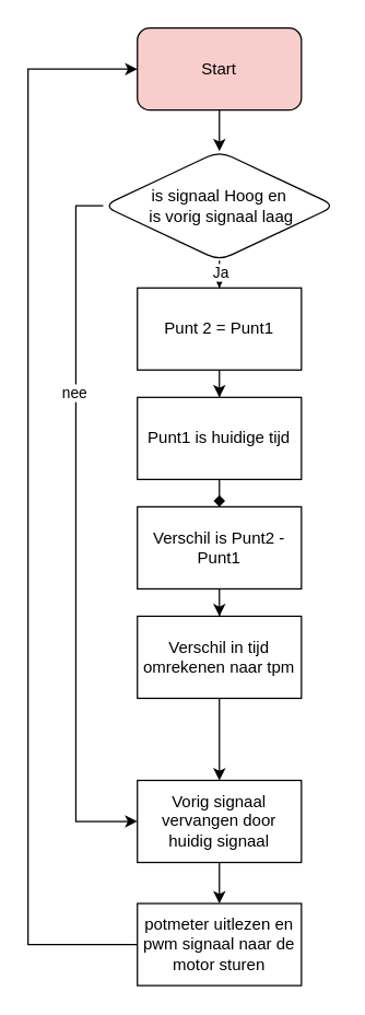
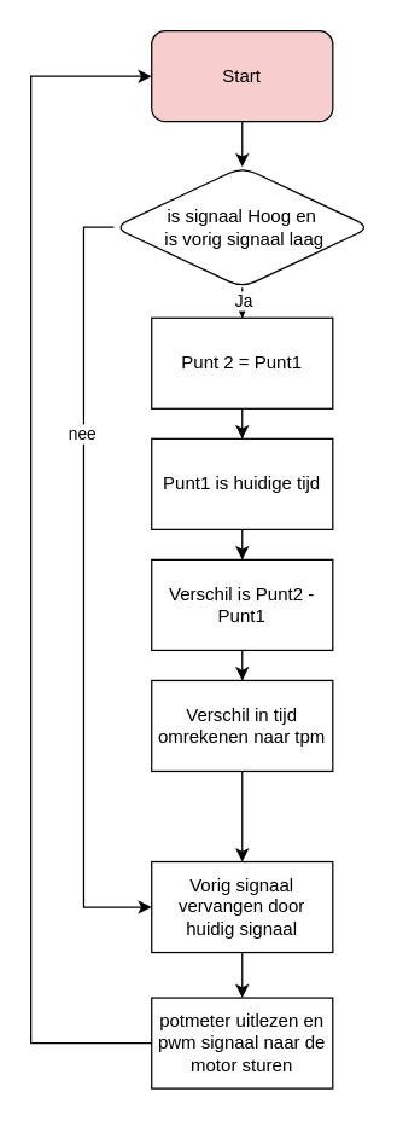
  <mxCell id="0" />
  <mxCell id="1" parent="0" />
  <mxCell id="2" value="" style="edgeStyle=orthogonalEdgeStyle;rounded=0;orthogonalLoop=1;jettySize=auto;html=1;" edge="1" parent="1" source="3" target="8"><mxGeometry relative="1" as="geometry" /></mxCell>
  <mxCell id="3" value="Start" style="rounded=1;whiteSpace=wrap;html=1;fillColor=#f8cecc;" vertex="1" parent="1"><mxGeometry x="100" y="20" width="120" height="60" as="geometry" /></mxCell>
  <mxCell id="4" value="" style="edgeStyle=orthogonalEdgeStyle;rounded=0;orthogonalLoop=1;jettySize=auto;html=1;" edge="1" parent="1" source="8" target="10"><mxGeometry relative="1" as="geometry" /></mxCell>
  <mxCell id="5" value="Ja" style="edgeLabel;html=1;align=center;verticalAlign=middle;resizable=0;points=[];" vertex="1" connectable="0" parent="4"><mxGeometry x="0.6" relative="1" as="geometry"><mxPoint as="offset" /></mxGeometry></mxCell>
  <mxCell id="6" style="edgeStyle=orthogonalEdgeStyle;rounded=0;orthogonalLoop=1;jettySize=auto;html=1;exitX=0;exitY=0.5;exitDx=0;exitDy=0;entryX=0;entryY=0.5;entryDx=0;entryDy=0;" edge="1" parent="1" source="8" target="18"><mxGeometry relative="1" as="geometry"><mxPoint x="50" y="520.667" as="targetPoint" /></mxGeometry></mxCell>
  <mxCell id="7" value="nee" style="edgeLabel;html=1;align=center;verticalAlign=middle;resizable=0;points=[];" vertex="1" connectable="0" parent="6"><mxGeometry x="-0.396" y="-2" relative="1" as="geometry"><mxPoint as="offset" /></mxGeometry></mxCell>
  <mxCell id="8" value="is signaal Hoog en&lt;div&gt;&amp;nbsp;is vorig signaal laag&lt;/div&gt;" style="rhombus;whiteSpace=wrap;html=1;rounded=1;" vertex="1" parent="1"><mxGeometry x="75" y="110" width="170" height="80" as="geometry" /></mxCell>
  <mxCell id="9" value="" style="edgeStyle=orthogonalEdgeStyle;rounded=0;orthogonalLoop=1;jettySize=auto;html=1;" edge="1" parent="1" source="10" target="12"><mxGeometry relative="1" as="geometry" /></mxCell>
  <mxCell id="10" value="Punt 2 = Punt1" style="rounded=0;whiteSpace=wrap;html=1;" vertex="1" parent="1"><mxGeometry x="100" y="210" width="120" height="60" as="geometry" /></mxCell>
- <mxCell id="11" value="" style="edgeStyle=orthogonalEdgeStyle;rounded=0;orthogonalLoop=1;jettySize=auto;html=1;endArrow=diamond;" edge="1" parent="1" source="12" target="14"><mxGeometry relative="1" as="geometry" /></mxCell>
+ <mxCell id="11" value="" style="edgeStyle=orthogonalEdgeStyle;rounded=0;orthogonalLoop=1;jettySize=auto;html=1;" edge="1" parent="1" source="12" target="14"><mxGeometry relative="1" as="geometry" /></mxCell>
  <mxCell id="12" value="Punt1 is huidige tijd" style="rounded=0;whiteSpace=wrap;html=1;" vertex="1" parent="1"><mxGeometry x="100" y="290" width="120" height="60" as="geometry" /></mxCell>
  <mxCell id="13" value="" style="edgeStyle=orthogonalEdgeStyle;rounded=0;orthogonalLoop=1;jettySize=auto;html=1;" edge="1" parent="1" source="14" target="16"><mxGeometry relative="1" as="geometry" /></mxCell>
  <mxCell id="14" value="Verschil is Punt2 - Punt1" style="rounded=0;whiteSpace=wrap;html=1;" vertex="1" parent="1"><mxGeometry x="100" y="370" width="120" height="60" as="geometry" /></mxCell>
  <mxCell id="15" value="" style="edgeStyle=orthogonalEdgeStyle;rounded=0;orthogonalLoop=1;jettySize=auto;html=1;" edge="1" parent="1" source="16" target="18"><mxGeometry relative="1" as="geometry" /></mxCell>
  <mxCell id="16" value="Verschil in tijd omrekenen naar tpm" style="rounded=0;whiteSpace=wrap;html=1;" vertex="1" parent="1"><mxGeometry x="100" y="450" width="120" height="60" as="geometry" /></mxCell>
  <mxCell id="17" value="" style="edgeStyle=orthogonalEdgeStyle;rounded=0;orthogonalLoop=1;jettySize=auto;html=1;" edge="1" parent="1" source="18" target="20"><mxGeometry relative="1" as="geometry" /></mxCell>
  <mxCell id="18" value="Vorig signaal vervangen door huidig signaal" style="whiteSpace=wrap;html=1;rounded=0;" vertex="1" parent="1"><mxGeometry x="100" y="570" width="120" height="60" as="geometry" /></mxCell>
  <mxCell id="19" style="edgeStyle=orthogonalEdgeStyle;rounded=0;orthogonalLoop=1;jettySize=auto;html=1;exitX=0;exitY=0.5;exitDx=0;exitDy=0;entryX=0;entryY=0.5;entryDx=0;entryDy=0;" edge="1" parent="1" source="20" target="3"><mxGeometry relative="1" as="geometry"><Array as="points"><mxPoint x="20" y="690" /><mxPoint x="20" y="50" /></Array></mxGeometry></mxCell>
  <mxCell id="20" value="potmeter uitlezen en pwm signaal naar de motor sturen" style="whiteSpace=wrap;html=1;rounded=0;" vertex="1" parent="1"><mxGeometry x="100" y="660" width="120" height="60" as="geometry" /></mxCell>
